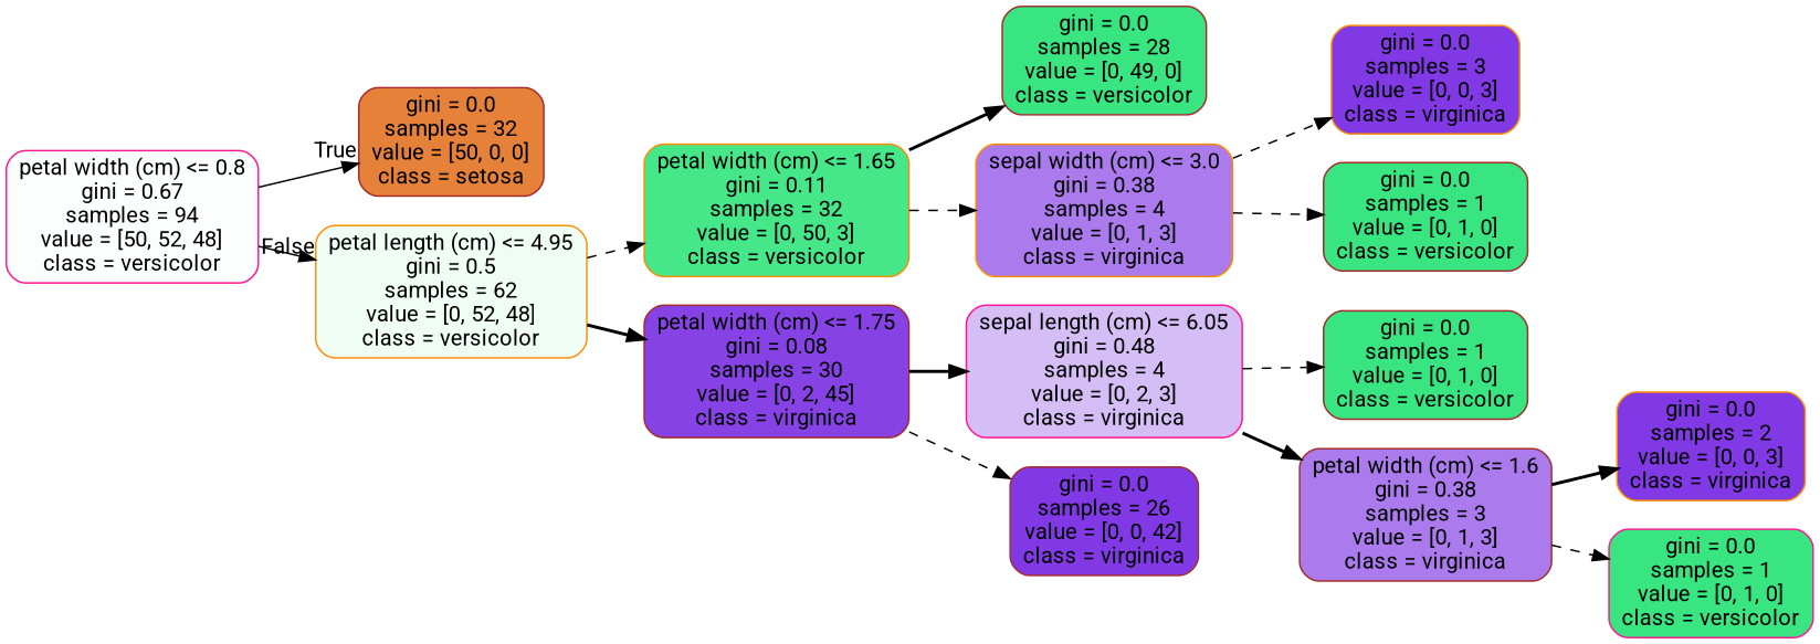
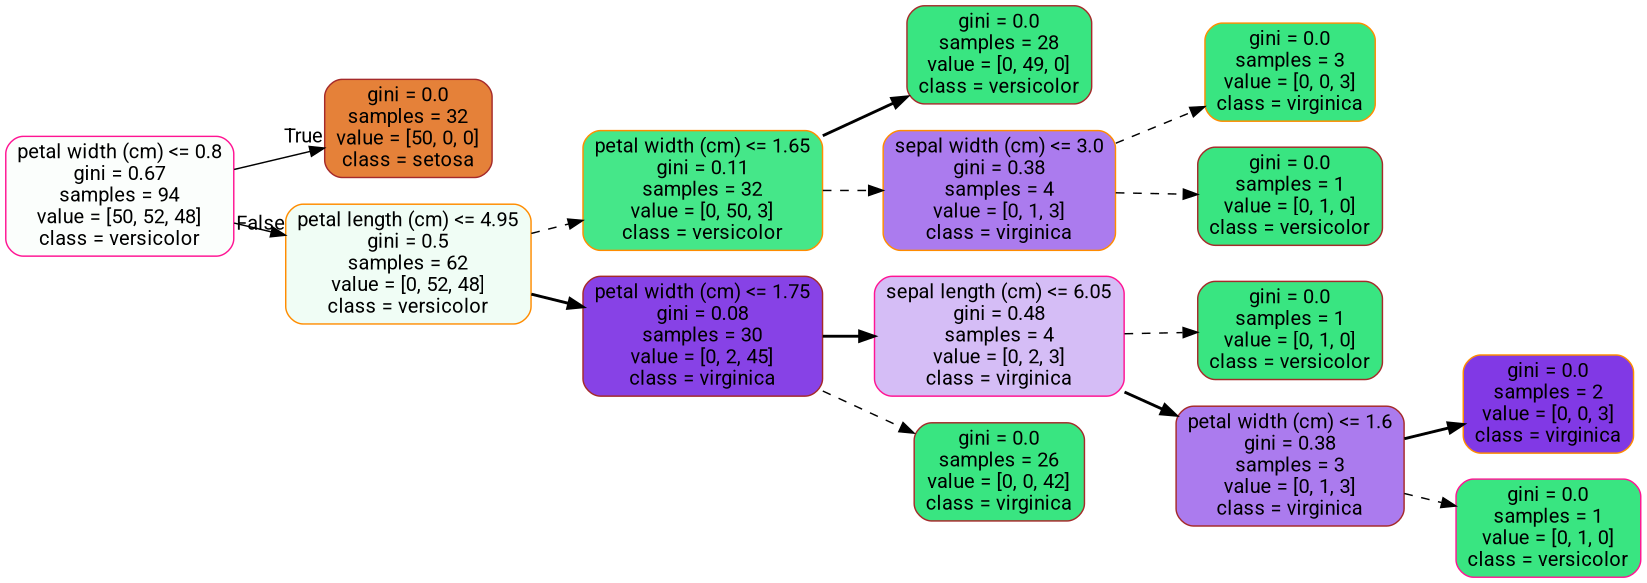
  digraph {
    fontname=Roboto
    rankdir=LR
    node [color=brown fillcolor="#39e581" fontname=Roboto shape=box style="filled, rounded"]
    edge [fontname=Roboto style=dashed]
    n1 [color=deeppink fillcolor="#fbfefc" label="petal width (cm) <= 0.8\ngini = 0.67\nsamples = 94\nvalue = [50, 52, 48]\nclass = versicolor"]
    n2 [fillcolor="#e58139" label="gini = 0.0\nsamples = 32\nvalue = [50, 0, 0]\nclass = setosa"]
    n3 [color=darkorange fillcolor="#f0fdf5" label="petal length (cm) <= 4.95\ngini = 0.5\nsamples = 62\nvalue = [0, 52, 48]\nclass = versicolor"]
    n4 [color=darkorange fillcolor="#45e789" label="petal width (cm) <= 1.65\ngini = 0.11\nsamples = 32\nvalue = [0, 50, 3]\nclass = versicolor"]
    n5 [fillcolor="#8742e6" label="petal width (cm) <= 1.75\ngini = 0.08\nsamples = 30\nvalue = [0, 2, 45]\nclass = virginica"]
    n6 [label="gini = 0.0\nsamples = 28\nvalue = [0, 49, 0]\nclass = versicolor"]
    n7 [color=darkorange fillcolor="#ab7bee" label="sepal width (cm) <= 3.0\ngini = 0.38\nsamples = 4\nvalue = [0, 1, 3]\nclass = virginica"]
    n8 [color=deeppink fillcolor="#d5bdf6" label="sepal length (cm) <= 6.05\ngini = 0.48\nsamples = 4\nvalue = [0, 2, 3]\nclass = virginica"]
-   n9 [fillcolor="#8139e5" label="gini = 0.0\nsamples = 26\nvalue = [0, 0, 42]\nclass = virginica"]
-   n10 [color=darkorange fillcolor="#8139e5" label="gini = 0.0\nsamples = 3\nvalue = [0, 0, 3]\nclass = virginica"]
+   n9 [label="gini = 0.0\nsamples = 26\nvalue = [0, 0, 42]\nclass = virginica"]
+   n10 [color=darkorange label="gini = 0.0\nsamples = 3\nvalue = [0, 0, 3]\nclass = virginica"]
    n11 [label="gini = 0.0\nsamples = 1\nvalue = [0, 1, 0]\nclass = versicolor"]
    n12 [label="gini = 0.0\nsamples = 1\nvalue = [0, 1, 0]\nclass = versicolor"]
    n13 [fillcolor="#ab7bee" label="petal width (cm) <= 1.6\ngini = 0.38\nsamples = 3\nvalue = [0, 1, 3]\nclass = virginica"]
    n14 [color=darkorange fillcolor="#8139e5" label="gini = 0.0\nsamples = 2\nvalue = [0, 0, 3]\nclass = virginica"]
    n15 [color=deeppink label="gini = 0.0\nsamples = 1\nvalue = [0, 1, 0]\nclass = versicolor"]
    n1 -> n2 [headlabel=True labelangle=45 labeldistance=2.5 style=solid]
    n1 -> n3 [headlabel=False labelangle=-45 labeldistance=2.5 style=solid]
    n3 -> n4
    n3 -> n5 [style=bold]
    n4 -> n6 [style=bold]
    n4 -> n7
    n5 -> n8 [style=bold]
    n5 -> n9
    n7 -> n10
    n7 -> n11
    n8 -> n12
    n8 -> n13 [style=bold]
    n13 -> n14 [style=bold]
    n13 -> n15
  }
